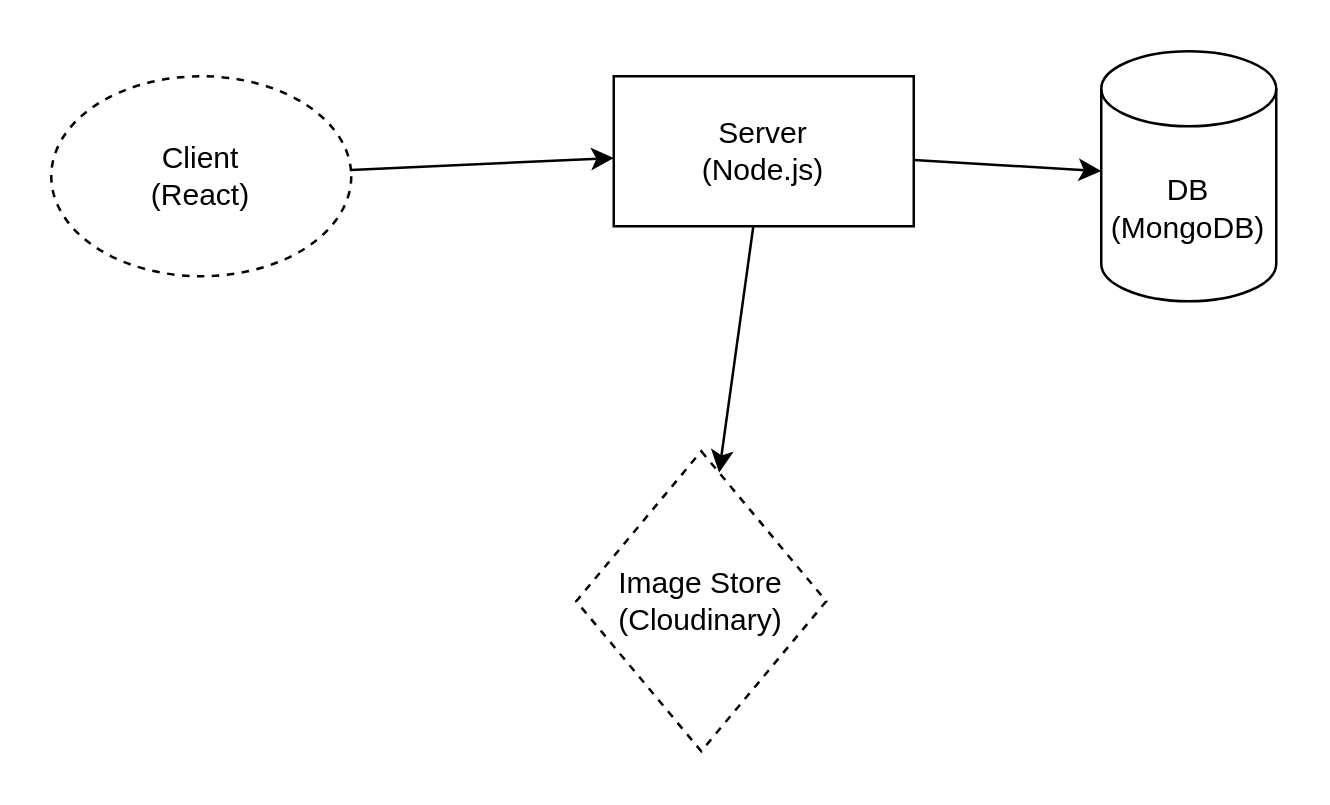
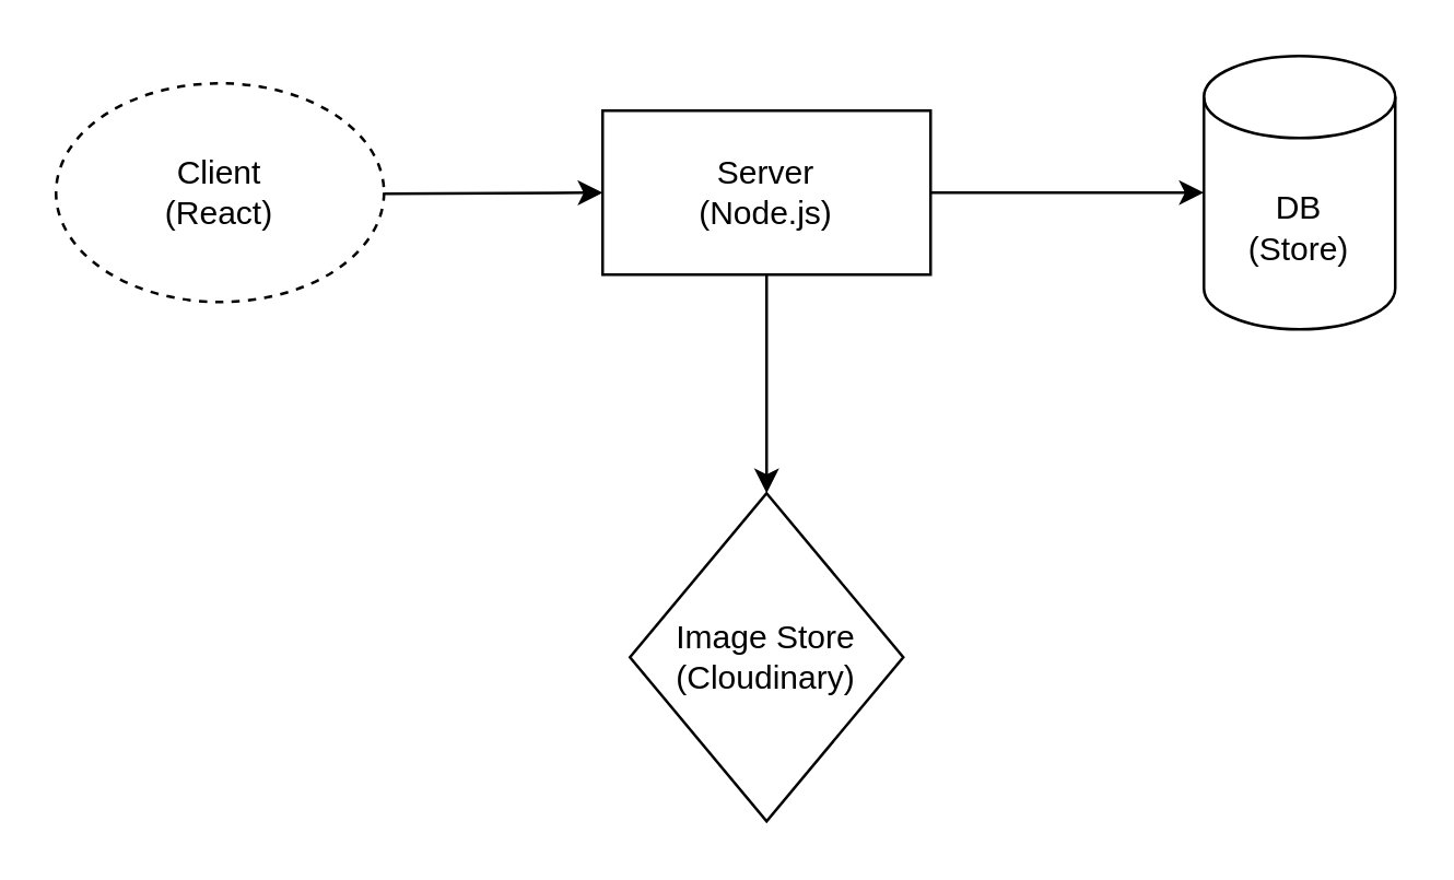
  <mxCell id="0" />
  <mxCell id="1" parent="0" />
  <mxCell id="2" value="" style="edgeStyle=none;html=1;" edge="1" parent="1" source="3" target="6"><mxGeometry relative="1" as="geometry" /></mxCell>
  <mxCell id="3" value="Client&lt;div&gt;(React)&lt;/div&gt;" style="ellipse;whiteSpace=wrap;html=1;dashed=1;" vertex="1" parent="1"><mxGeometry x="20" y="30" width="120" height="80" as="geometry" /></mxCell>
  <mxCell id="4" value="" style="edgeStyle=none;html=1;" edge="1" parent="1" source="6" target="7"><mxGeometry relative="1" as="geometry" /></mxCell>
  <mxCell id="5" value="" style="edgeStyle=none;html=1;" edge="1" parent="1" source="6" target="8"><mxGeometry relative="1" as="geometry" /></mxCell>
- <mxCell id="6" value="Server&lt;div&gt;(Node.js)&lt;/div&gt;" style="whiteSpace=wrap;html=1;" vertex="1" parent="1"><mxGeometry x="245" y="30" width="120" height="60" as="geometry" /></mxCell>
- <mxCell id="7" value="DB&lt;div&gt;(MongoDB)&lt;/div&gt;" style="shape=cylinder3;whiteSpace=wrap;html=1;boundedLbl=1;backgroundOutline=1;size=15;" vertex="1" parent="1"><mxGeometry x="440" y="20" width="70" height="100" as="geometry" /></mxCell>
- <mxCell id="8" value="Image Store&lt;div&gt;(Cloudinary)&lt;/div&gt;" style="rhombus;whiteSpace=wrap;html=1;dashed=1;" vertex="1" parent="1"><mxGeometry x="230" y="180" width="100" height="120" as="geometry" /></mxCell>
+ <mxCell id="6" value="Server&lt;div&gt;(Node.js)&lt;/div&gt;" style="whiteSpace=wrap;html=1;" vertex="1" parent="1"><mxGeometry x="220" y="40" width="120" height="60" as="geometry" /></mxCell>
+ <mxCell id="7" value="DB&lt;div&gt;(Store)&lt;/div&gt;" style="shape=cylinder3;whiteSpace=wrap;html=1;boundedLbl=1;backgroundOutline=1;size=15;" vertex="1" parent="1"><mxGeometry x="440" y="20" width="70" height="100" as="geometry" /></mxCell>
+ <mxCell id="8" value="Image Store&lt;div&gt;(Cloudinary)&lt;/div&gt;" style="rhombus;whiteSpace=wrap;html=1;" vertex="1" parent="1"><mxGeometry x="230" y="180" width="100" height="120" as="geometry" /></mxCell>
